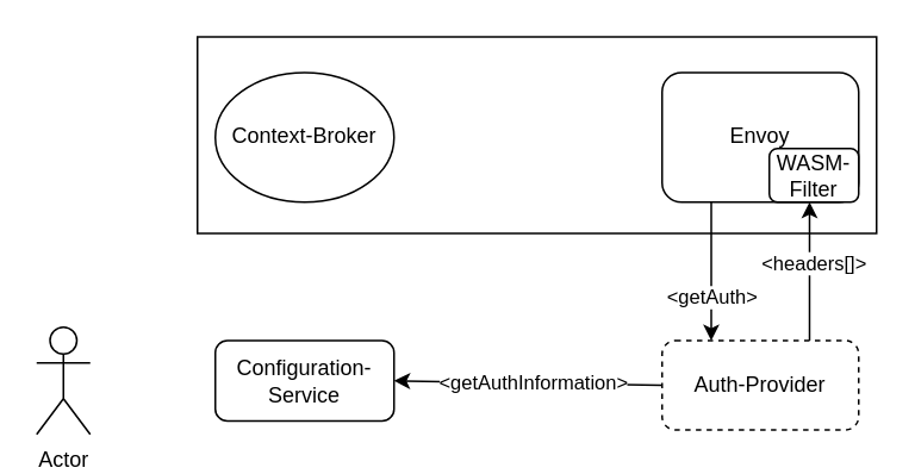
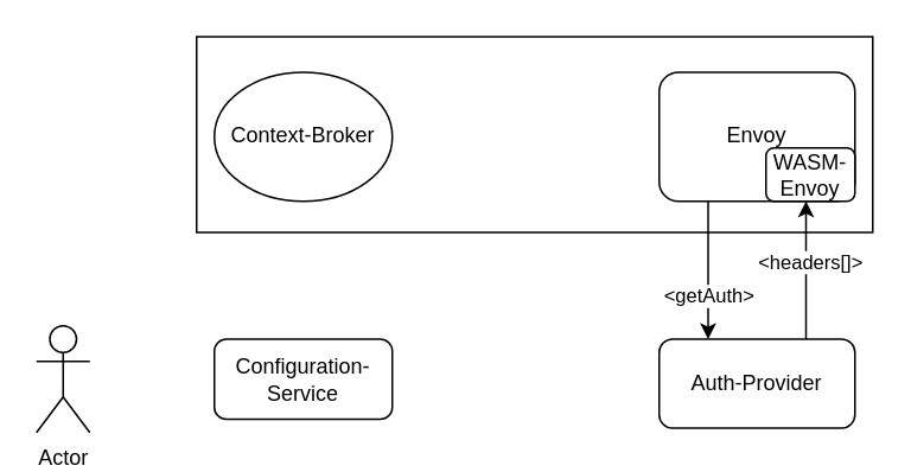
  <mxCell id="0" />
  <mxCell id="1" parent="0" />
  <mxCell id="2" value="" style="rounded=0;whiteSpace=wrap;html=1;strokeColor=#000000;" vertex="1" parent="1"><mxGeometry x="110" y="20" width="380" height="110" as="geometry" /></mxCell>
  <mxCell id="3" value="Context-Broker" style="ellipse;whiteSpace=wrap;html=1;strokeColor=#000000;" vertex="1" parent="1"><mxGeometry x="120" y="40" width="100" height="72.5" as="geometry" /></mxCell>
  <mxCell id="4" value="Envoy" style="rounded=1;whiteSpace=wrap;html=1;strokeColor=#000000;" vertex="1" parent="1"><mxGeometry x="370" y="40" width="110" height="72.5" as="geometry" /></mxCell>
- <mxCell id="5" value="Auth-Provider" style="rounded=1;whiteSpace=wrap;html=1;strokeColor=#000000;dashed=1;" vertex="1" parent="1"><mxGeometry x="370" y="190" width="110" height="50" as="geometry" /></mxCell>
+ <mxCell id="5" value="Auth-Provider" style="rounded=1;whiteSpace=wrap;html=1;strokeColor=#000000;" vertex="1" parent="1"><mxGeometry x="370" y="190" width="110" height="50" as="geometry" /></mxCell>
  <mxCell id="6" value="Configuration-Service" style="rounded=1;whiteSpace=wrap;html=1;strokeColor=#000000;" vertex="1" parent="1"><mxGeometry x="120" y="190" width="100" height="45" as="geometry" /></mxCell>
  <mxCell id="7" value="" style="endArrow=classic;html=1;rounded=0;strokeColor=#000000;fillColor=#000000;exitX=0.25;exitY=1;exitDx=0;exitDy=0;entryX=0.25;entryY=0;entryDx=0;entryDy=0;" edge="1" parent="1" source="4" target="5"><mxGeometry width="50" height="50" relative="1" as="geometry"><mxPoint x="110" y="170" as="sourcePoint" /><mxPoint x="160" y="120" as="targetPoint" /></mxGeometry></mxCell>
  <mxCell id="8" value="&amp;lt;getAuth&amp;gt;" style="edgeLabel;html=1;align=center;verticalAlign=middle;resizable=0;points=[];" vertex="1" connectable="0" parent="7"><mxGeometry x="0.365" relative="1" as="geometry"><mxPoint as="offset" /></mxGeometry></mxCell>
  <mxCell id="9" value="" style="endArrow=classic;html=1;rounded=0;strokeColor=#000000;fillColor=#000000;exitX=0.75;exitY=0;exitDx=0;exitDy=0;entryX=0.75;entryY=1;entryDx=0;entryDy=0;" edge="1" parent="1" source="5" target="4"><mxGeometry width="50" height="50" relative="1" as="geometry"><mxPoint x="402.5" y="122.5" as="sourcePoint" /><mxPoint x="402.5" y="190" as="targetPoint" /></mxGeometry></mxCell>
  <mxCell id="10" value="&amp;lt;headers[]&amp;gt;" style="edgeLabel;html=1;align=center;verticalAlign=middle;resizable=0;points=[];" vertex="1" connectable="0" parent="9"><mxGeometry x="-0.145" y="-2" relative="1" as="geometry"><mxPoint y="-11" as="offset" /></mxGeometry></mxCell>
- <mxCell id="11" value="" style="endArrow=classic;html=1;rounded=0;strokeColor=#000000;fillColor=#000000;exitX=0;exitY=0.5;exitDx=0;exitDy=0;entryX=1;entryY=0.5;entryDx=0;entryDy=0;" edge="1" parent="1" source="5" target="6"><mxGeometry width="50" height="50" relative="1" as="geometry"><mxPoint x="180" y="320" as="sourcePoint" /><mxPoint x="230" y="270" as="targetPoint" /></mxGeometry></mxCell>
- <mxCell id="12" value="&amp;lt;getAuthInformation&amp;gt;" style="edgeLabel;html=1;align=center;verticalAlign=middle;resizable=0;points=[];" vertex="1" connectable="0" parent="11"><mxGeometry x="-0.179" y="1" relative="1" as="geometry"><mxPoint x="-10" y="-1" as="offset" /></mxGeometry></mxCell>
  <mxCell id="13" value="Actor" style="shape=umlActor;verticalLabelPosition=bottom;verticalAlign=top;html=1;outlineConnect=0;strokeColor=#000000;" vertex="1" parent="1"><mxGeometry x="20" y="182.5" width="30" height="60" as="geometry" /></mxCell>
- <mxCell id="14" value="WASM-Filter" style="rounded=1;whiteSpace=wrap;html=1;strokeColor=#000000;" vertex="1" parent="1"><mxGeometry x="430" y="82.5" width="50" height="30" as="geometry" /></mxCell>
+ <mxCell id="14" value="WASM-Envoy" style="rounded=1;whiteSpace=wrap;html=1;strokeColor=#000000;" vertex="1" parent="1"><mxGeometry x="430" y="82.5" width="50" height="30" as="geometry" /></mxCell>
